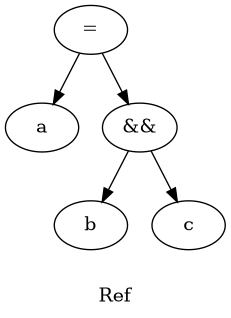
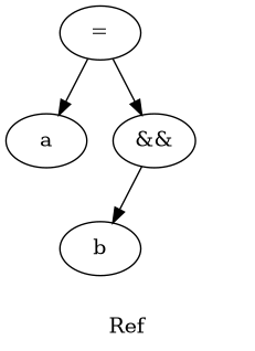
  digraph {
    label=Ref
    n1 [label="="]
    n2 [label=a]
    n3 [label="&&"]
    n4 [label=b]
-   n5 [label=c]
    n1 -> n2
    n1 -> n3
    n3 -> n4
-   n3 -> n5
  }
